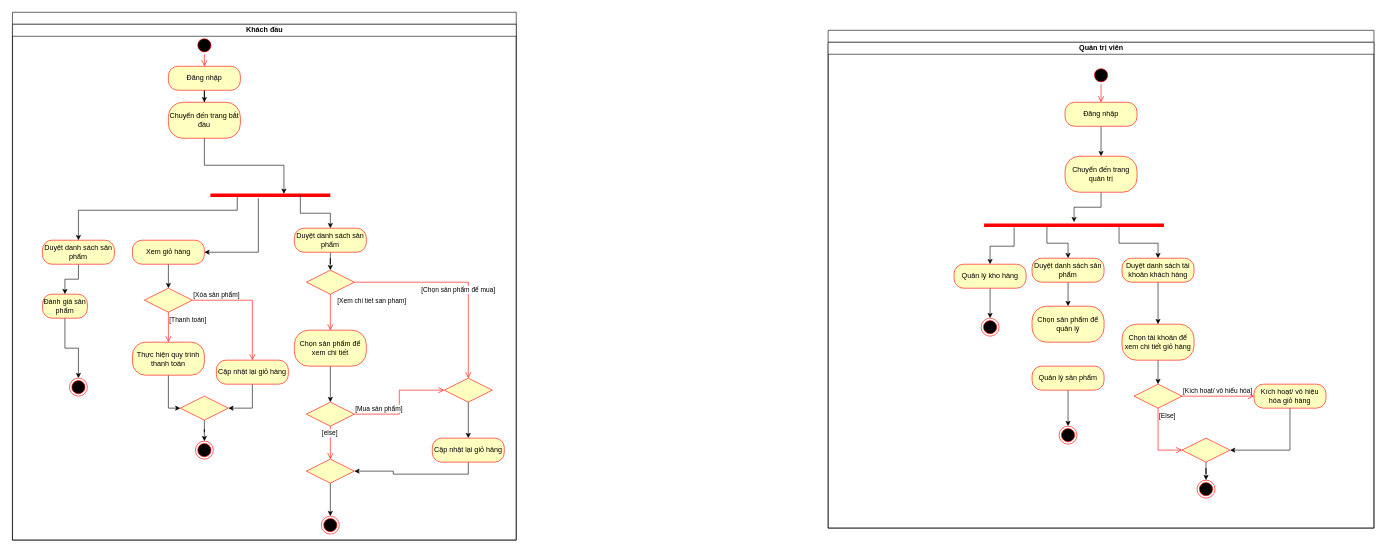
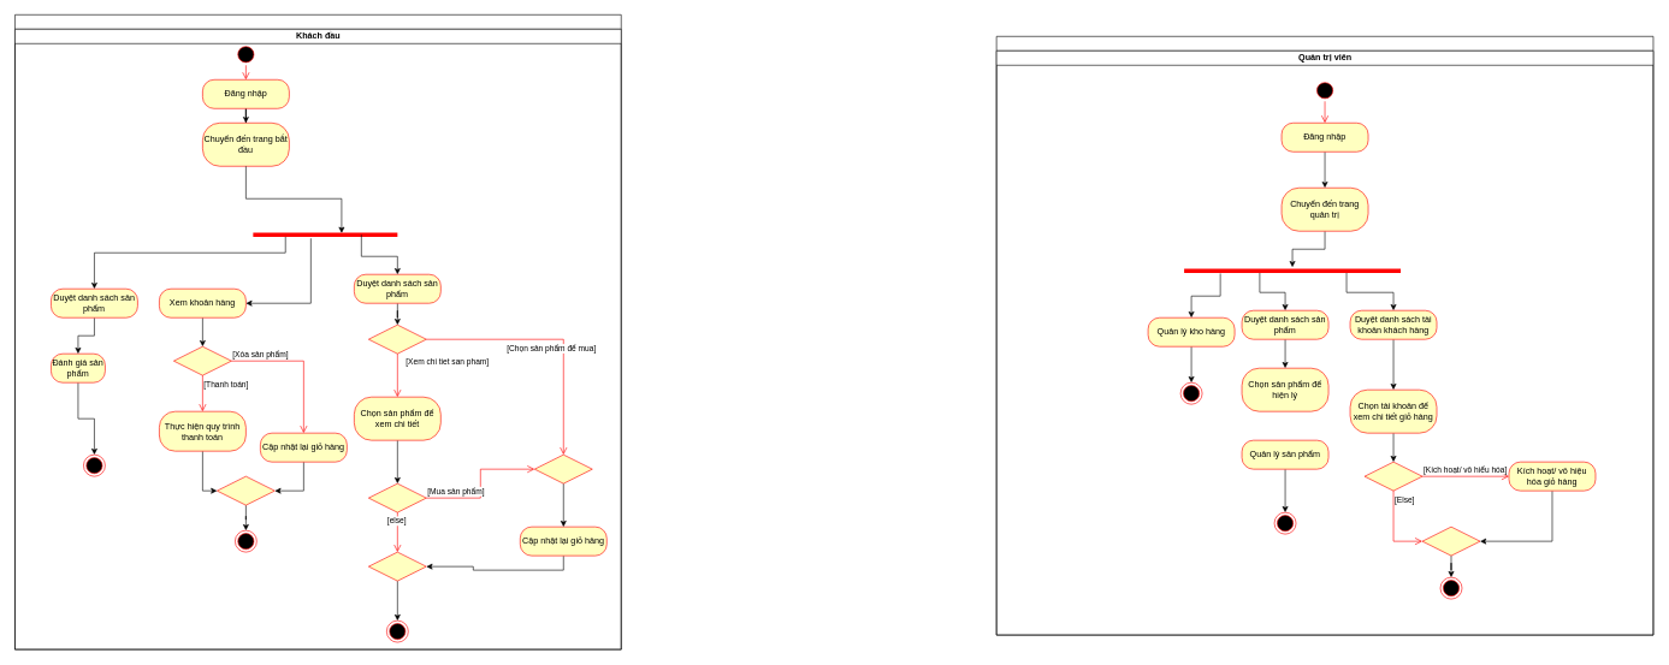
  <mxCell id="0" />
  <mxCell id="1" parent="0" />
  <mxCell id="2" value="" style="swimlane;childLayout=stackLayout;resizeParent=1;resizeParentMax=0;startSize=20;html=1;" parent="1" vertex="1"><mxGeometry x="1380" y="50" width="910" height="830" as="geometry" /></mxCell>
  <mxCell id="3" value="Quản trị viên" style="swimlane;startSize=20;html=1;" parent="2" vertex="1"><mxGeometry y="20" width="910" height="810" as="geometry" /></mxCell>
  <mxCell id="4" value="" style="ellipse;html=1;shape=startState;fillColor=#000000;strokeColor=#ff0000;" parent="3" vertex="1"><mxGeometry x="440.0" y="40" width="30" height="30" as="geometry" /></mxCell>
  <mxCell id="5" value="" style="edgeStyle=orthogonalEdgeStyle;html=1;verticalAlign=bottom;endArrow=open;endSize=8;strokeColor=#ff0000;rounded=0;" parent="3" source="4" target="7" edge="1"><mxGeometry relative="1" as="geometry"><mxPoint x="455.0" y="170" as="targetPoint" /></mxGeometry></mxCell>
  <mxCell id="6" value="" style="edgeStyle=orthogonalEdgeStyle;rounded=0;orthogonalLoop=1;jettySize=auto;html=1;" parent="3" source="7" target="9" edge="1"><mxGeometry relative="1" as="geometry" /></mxCell>
  <mxCell id="7" value="Đăng nhập" style="rounded=1;whiteSpace=wrap;html=1;arcSize=40;fontColor=#000000;fillColor=#ffffc0;strokeColor=#ff0000;" parent="3" vertex="1"><mxGeometry x="395.0" y="100" width="120" height="40" as="geometry" /></mxCell>
  <mxCell id="8" value="" style="edgeStyle=orthogonalEdgeStyle;rounded=0;orthogonalLoop=1;jettySize=auto;html=1;" parent="3" source="9" target="13" edge="1"><mxGeometry relative="1" as="geometry" /></mxCell>
  <mxCell id="9" value="Chuyển đến trang quản trị" style="whiteSpace=wrap;html=1;fillColor=#ffffc0;strokeColor=#ff0000;fontColor=#000000;rounded=1;arcSize=40;" parent="3" vertex="1"><mxGeometry x="395.0" y="190" width="120" height="60" as="geometry" /></mxCell>
  <mxCell id="10" style="edgeStyle=orthogonalEdgeStyle;rounded=0;orthogonalLoop=1;jettySize=auto;html=1;exitX=0.349;exitY=0.394;exitDx=0;exitDy=0;exitPerimeter=0;" parent="3" source="13" target="18" edge="1"><mxGeometry relative="1" as="geometry" /></mxCell>
  <mxCell id="11" style="edgeStyle=orthogonalEdgeStyle;rounded=0;orthogonalLoop=1;jettySize=auto;html=1;exitX=0.75;exitY=0.5;exitDx=0;exitDy=0;exitPerimeter=0;" parent="3" source="13" target="21" edge="1"><mxGeometry relative="1" as="geometry" /></mxCell>
  <mxCell id="12" style="edgeStyle=orthogonalEdgeStyle;rounded=0;orthogonalLoop=1;jettySize=auto;html=1;exitX=0.167;exitY=0.865;exitDx=0;exitDy=0;exitPerimeter=0;" edge="1" parent="3" source="13" target="33"><mxGeometry relative="1" as="geometry" /></mxCell>
  <mxCell id="13" value="" style="shape=line;html=1;strokeWidth=6;strokeColor=#ff0000;" parent="3" vertex="1"><mxGeometry x="260" y="300" width="300" height="10" as="geometry" /></mxCell>
  <mxCell id="14" value="" style="edgeStyle=orthogonalEdgeStyle;rounded=0;orthogonalLoop=1;jettySize=auto;html=1;" parent="3" source="15" target="16" edge="1"><mxGeometry relative="1" as="geometry" /></mxCell>
  <mxCell id="15" value="Quản lý sản phẩm" style="rounded=1;whiteSpace=wrap;html=1;arcSize=40;fontColor=#000000;fillColor=#ffffc0;strokeColor=#ff0000;" parent="3" vertex="1"><mxGeometry x="340.0" y="540" width="120" height="40" as="geometry" /></mxCell>
  <mxCell id="16" value="" style="ellipse;html=1;shape=endState;fillColor=#000000;strokeColor=#ff0000;" parent="3" vertex="1"><mxGeometry x="385.0" y="640" width="30" height="30" as="geometry" /></mxCell>
  <mxCell id="17" value="" style="edgeStyle=orthogonalEdgeStyle;rounded=0;orthogonalLoop=1;jettySize=auto;html=1;" parent="3" source="18" target="19" edge="1"><mxGeometry relative="1" as="geometry" /></mxCell>
  <mxCell id="18" value="Duyệt danh sách sản phẩm" style="rounded=1;whiteSpace=wrap;html=1;arcSize=40;fontColor=#000000;fillColor=#ffffc0;strokeColor=#ff0000;" parent="3" vertex="1"><mxGeometry x="340.0" y="360" width="120" height="40" as="geometry" /></mxCell>
- <mxCell id="19" value="Chọn sản phẩm để quản lý" style="whiteSpace=wrap;html=1;fillColor=#ffffc0;strokeColor=#ff0000;fontColor=#000000;rounded=1;arcSize=40;" parent="3" vertex="1"><mxGeometry x="340.0" y="440" width="120" height="60" as="geometry" /></mxCell>
+ <mxCell id="19" value="Chọn sản phẩm để hiện lý" style="whiteSpace=wrap;html=1;fillColor=#ffffc0;strokeColor=#ff0000;fontColor=#000000;rounded=1;arcSize=40;" parent="3" vertex="1"><mxGeometry x="340.0" y="440" width="120" height="60" as="geometry" /></mxCell>
  <mxCell id="20" value="" style="edgeStyle=orthogonalEdgeStyle;rounded=0;orthogonalLoop=1;jettySize=auto;html=1;" parent="3" source="21" target="23" edge="1"><mxGeometry relative="1" as="geometry" /></mxCell>
  <mxCell id="21" value="Duyệt danh sách tài khoản khách hàng" style="rounded=1;whiteSpace=wrap;html=1;arcSize=40;fontColor=#000000;fillColor=#ffffc0;strokeColor=#ff0000;" parent="3" vertex="1"><mxGeometry x="490.0" y="360" width="120" height="40" as="geometry" /></mxCell>
  <mxCell id="22" value="" style="edgeStyle=orthogonalEdgeStyle;rounded=0;orthogonalLoop=1;jettySize=auto;html=1;" parent="3" source="23" target="24" edge="1"><mxGeometry relative="1" as="geometry" /></mxCell>
  <mxCell id="23" value="Chọn tài khoản để xem chi tiết giỏ hàng" style="whiteSpace=wrap;html=1;fillColor=#ffffc0;strokeColor=#ff0000;fontColor=#000000;rounded=1;arcSize=40;" parent="3" vertex="1"><mxGeometry x="490.0" y="470" width="120" height="60" as="geometry" /></mxCell>
  <mxCell id="24" value="" style="rhombus;whiteSpace=wrap;html=1;fontColor=#000000;fillColor=#ffffc0;strokeColor=#ff0000;" parent="3" vertex="1"><mxGeometry x="510.0" y="570" width="80" height="40" as="geometry" /></mxCell>
  <mxCell id="25" value="[Else]" style="edgeStyle=orthogonalEdgeStyle;html=1;align=left;verticalAlign=top;endArrow=open;endSize=8;strokeColor=#ff0000;rounded=0;entryX=0;entryY=0.5;entryDx=0;entryDy=0;" parent="3" source="24" target="30" edge="1"><mxGeometry x="-1" relative="1" as="geometry"><mxPoint x="555.0" y="660" as="targetPoint" /></mxGeometry></mxCell>
  <mxCell id="26" style="edgeStyle=orthogonalEdgeStyle;rounded=0;orthogonalLoop=1;jettySize=auto;html=1;exitX=0.5;exitY=1;exitDx=0;exitDy=0;entryX=1;entryY=0.5;entryDx=0;entryDy=0;" parent="3" source="27" target="30" edge="1"><mxGeometry relative="1" as="geometry" /></mxCell>
  <mxCell id="27" value="Kích hoạt/ vô hiệu hóa giỏ hàng" style="rounded=1;whiteSpace=wrap;html=1;arcSize=40;fontColor=#000000;fillColor=#ffffc0;strokeColor=#ff0000;" parent="3" vertex="1"><mxGeometry x="710.0" y="570" width="120" height="40" as="geometry" /></mxCell>
  <mxCell id="28" value="[Kích hoạt/ vô hiểu hóa]" style="edgeStyle=orthogonalEdgeStyle;html=1;align=left;verticalAlign=bottom;endArrow=open;endSize=8;strokeColor=#ff0000;rounded=0;" parent="3" source="24" target="27" edge="1"><mxGeometry x="-1" relative="1" as="geometry"><mxPoint x="740.0" y="590" as="targetPoint" /></mxGeometry></mxCell>
  <mxCell id="29" value="" style="edgeStyle=orthogonalEdgeStyle;rounded=0;orthogonalLoop=1;jettySize=auto;html=1;" parent="3" source="30" target="31" edge="1"><mxGeometry relative="1" as="geometry" /></mxCell>
  <mxCell id="30" value="" style="rhombus;whiteSpace=wrap;html=1;fontColor=#000000;fillColor=#ffffc0;strokeColor=#ff0000;" parent="3" vertex="1"><mxGeometry x="590.0" y="660" width="80" height="40" as="geometry" /></mxCell>
  <mxCell id="31" value="" style="ellipse;html=1;shape=endState;fillColor=#000000;strokeColor=#ff0000;" parent="3" vertex="1"><mxGeometry x="615.0" y="730" width="30" height="30" as="geometry" /></mxCell>
  <mxCell id="32" value="" style="edgeStyle=orthogonalEdgeStyle;rounded=0;orthogonalLoop=1;jettySize=auto;html=1;" edge="1" parent="3" source="33" target="34"><mxGeometry relative="1" as="geometry" /></mxCell>
  <mxCell id="33" value="Quản lý kho hàng" style="rounded=1;whiteSpace=wrap;html=1;arcSize=40;fontColor=#000000;fillColor=#ffffc0;strokeColor=#ff0000;" vertex="1" parent="3"><mxGeometry x="210.0" y="370" width="120" height="40" as="geometry" /></mxCell>
  <mxCell id="34" value="" style="ellipse;html=1;shape=endState;fillColor=#000000;strokeColor=#ff0000;" vertex="1" parent="3"><mxGeometry x="255.0" y="460" width="30" height="30" as="geometry" /></mxCell>
  <mxCell id="35" value="" style="swimlane;html=1;childLayout=stackLayout;resizeParent=1;resizeParentMax=0;startSize=20;whiteSpace=wrap;" parent="1" vertex="1"><mxGeometry x="20" y="20" width="840" height="880" as="geometry" /></mxCell>
  <mxCell id="36" value="Khách đầu" style="swimlane;html=1;startSize=20;" parent="35" vertex="1"><mxGeometry y="20" width="840" height="860" as="geometry" /></mxCell>
  <mxCell id="37" value="" style="ellipse;html=1;shape=startState;fillColor=#000000;strokeColor=#ff0000;" parent="36" vertex="1"><mxGeometry x="305" y="20" width="30" height="30" as="geometry" /></mxCell>
  <mxCell id="38" value="" style="edgeStyle=orthogonalEdgeStyle;rounded=0;orthogonalLoop=1;jettySize=auto;html=1;" parent="36" source="39" target="41" edge="1"><mxGeometry relative="1" as="geometry" /></mxCell>
  <mxCell id="39" value="Đăng nhập" style="rounded=1;whiteSpace=wrap;html=1;arcSize=40;fontColor=#000000;fillColor=#ffffc0;strokeColor=#ff0000;" parent="36" vertex="1"><mxGeometry x="260" y="70" width="120" height="40" as="geometry" /></mxCell>
  <mxCell id="40" value="" style="edgeStyle=orthogonalEdgeStyle;html=1;verticalAlign=bottom;endArrow=open;endSize=8;strokeColor=#ff0000;rounded=0;" parent="36" source="37" target="39" edge="1"><mxGeometry relative="1" as="geometry"><mxPoint x="295" y="100" as="targetPoint" /></mxGeometry></mxCell>
  <mxCell id="41" value="Chuyển đến trang bắt đầu" style="whiteSpace=wrap;html=1;fillColor=#ffffc0;strokeColor=#ff0000;fontColor=#000000;rounded=1;arcSize=40;" parent="36" vertex="1"><mxGeometry x="260" y="130" width="120" height="60" as="geometry" /></mxCell>
  <mxCell id="42" style="edgeStyle=orthogonalEdgeStyle;rounded=0;orthogonalLoop=1;jettySize=auto;html=1;" parent="36" source="44" target="64" edge="1"><mxGeometry relative="1" as="geometry"><Array as="points"><mxPoint x="410" y="380" /></Array></mxGeometry></mxCell>
  <mxCell id="43" style="edgeStyle=orthogonalEdgeStyle;rounded=0;orthogonalLoop=1;jettySize=auto;html=1;exitX=0.224;exitY=0.645;exitDx=0;exitDy=0;exitPerimeter=0;" parent="36" source="44" target="79" edge="1"><mxGeometry relative="1" as="geometry"><Array as="points"><mxPoint x="375" y="310" /><mxPoint x="110" y="310" /></Array></mxGeometry></mxCell>
  <mxCell id="44" value="" style="shape=line;html=1;strokeWidth=6;strokeColor=#ff0000;" parent="36" vertex="1"><mxGeometry x="330" y="280" width="200" height="10" as="geometry" /></mxCell>
  <mxCell id="45" style="edgeStyle=orthogonalEdgeStyle;rounded=0;orthogonalLoop=1;jettySize=auto;html=1;exitX=0.5;exitY=1;exitDx=0;exitDy=0;entryX=0.613;entryY=0.267;entryDx=0;entryDy=0;entryPerimeter=0;" parent="36" source="41" target="44" edge="1"><mxGeometry relative="1" as="geometry"><mxPoint x="410" y="240" as="targetPoint" /></mxGeometry></mxCell>
  <mxCell id="46" value="" style="edgeStyle=orthogonalEdgeStyle;rounded=0;orthogonalLoop=1;jettySize=auto;html=1;" parent="36" source="47" target="48" edge="1"><mxGeometry relative="1" as="geometry" /></mxCell>
  <mxCell id="47" value="Chọn sản phẩm để xem chi tiết" style="whiteSpace=wrap;html=1;fillColor=#ffffc0;strokeColor=#ff0000;fontColor=#000000;rounded=1;arcSize=40;" parent="36" vertex="1"><mxGeometry x="470" y="510" width="120" height="60" as="geometry" /></mxCell>
  <mxCell id="48" value="" style="rhombus;whiteSpace=wrap;html=1;fontColor=#000000;fillColor=#ffffc0;strokeColor=#ff0000;" parent="36" vertex="1"><mxGeometry x="490" y="630" width="80" height="40" as="geometry" /></mxCell>
  <mxCell id="49" value="[Mua sản phẩm]" style="edgeStyle=orthogonalEdgeStyle;html=1;align=left;verticalAlign=bottom;endArrow=open;endSize=8;strokeColor=#ff0000;rounded=0;" parent="36" source="48" target="56" edge="1"><mxGeometry x="-1" relative="1" as="geometry"><mxPoint x="670" y="590" as="targetPoint" /></mxGeometry></mxCell>
  <mxCell id="50" value="" style="rhombus;whiteSpace=wrap;html=1;fontColor=#000000;fillColor=#ffffc0;strokeColor=#ff0000;" parent="36" vertex="1"><mxGeometry x="490" y="410" width="80" height="40" as="geometry" /></mxCell>
  <mxCell id="51" style="edgeStyle=orthogonalEdgeStyle;rounded=0;orthogonalLoop=1;jettySize=auto;html=1;exitX=0.5;exitY=1;exitDx=0;exitDy=0;" edge="1" parent="36" source="52" target="81"><mxGeometry relative="1" as="geometry" /></mxCell>
  <mxCell id="52" value="Cập nhật lại giỏ hảng" style="rounded=1;whiteSpace=wrap;html=1;arcSize=40;fontColor=#000000;fillColor=#ffffc0;strokeColor=#ff0000;" parent="36" vertex="1"><mxGeometry x="700" y="690" width="120" height="40" as="geometry" /></mxCell>
  <mxCell id="53" value="[Chọn sản phẩm để mua]" style="edgeStyle=orthogonalEdgeStyle;html=1;align=left;verticalAlign=top;endArrow=open;endSize=8;strokeColor=#ff0000;rounded=0;entryX=0.5;entryY=0;entryDx=0;entryDy=0;" parent="36" source="50" target="56" edge="1"><mxGeometry x="-0.373" relative="1" as="geometry"><mxPoint x="750" y="460" as="targetPoint" /><mxPoint as="offset" /></mxGeometry></mxCell>
  <mxCell id="54" value="[Xem chi tiet san pham]" style="edgeStyle=orthogonalEdgeStyle;html=1;align=left;verticalAlign=bottom;endArrow=open;endSize=8;strokeColor=#ff0000;rounded=0;" parent="36" source="50" target="47" edge="1"><mxGeometry x="-0.333" y="10" relative="1" as="geometry"><mxPoint x="620" y="360" as="targetPoint" /><mxPoint as="offset" /></mxGeometry></mxCell>
  <mxCell id="55" value="" style="edgeStyle=orthogonalEdgeStyle;rounded=0;orthogonalLoop=1;jettySize=auto;html=1;" parent="36" source="56" target="52" edge="1"><mxGeometry relative="1" as="geometry" /></mxCell>
  <mxCell id="56" value="" style="rhombus;whiteSpace=wrap;html=1;fontColor=#000000;fillColor=#ffffc0;strokeColor=#ff0000;" parent="36" vertex="1"><mxGeometry x="720" y="590" width="80" height="40" as="geometry" /></mxCell>
  <mxCell id="57" value="" style="edgeStyle=orthogonalEdgeStyle;rounded=0;orthogonalLoop=1;jettySize=auto;html=1;" parent="36" source="58" target="50" edge="1"><mxGeometry relative="1" as="geometry" /></mxCell>
  <mxCell id="58" value="Duyệt danh sách sản phẩm" style="rounded=1;whiteSpace=wrap;html=1;arcSize=40;fontColor=#000000;fillColor=#ffffc0;strokeColor=#ff0000;" parent="36" vertex="1"><mxGeometry x="470" y="340" width="120" height="40" as="geometry" /></mxCell>
  <mxCell id="59" style="edgeStyle=orthogonalEdgeStyle;rounded=0;orthogonalLoop=1;jettySize=auto;html=1;exitX=0.75;exitY=0.5;exitDx=0;exitDy=0;exitPerimeter=0;" parent="36" source="44" target="58" edge="1"><mxGeometry relative="1" as="geometry" /></mxCell>
  <mxCell id="60" value="" style="ellipse;html=1;shape=endState;fillColor=#000000;strokeColor=#ff0000;" parent="36" vertex="1"><mxGeometry x="515" y="820" width="30" height="30" as="geometry" /></mxCell>
  <mxCell id="61" value="" style="edgeStyle=orthogonalEdgeStyle;html=1;align=left;verticalAlign=top;endArrow=open;endSize=8;strokeColor=#ff0000;rounded=0;" parent="36" source="48" target="81" edge="1"><mxGeometry x="0.692" y="60" relative="1" as="geometry"><mxPoint x="530" y="740" as="targetPoint" /><mxPoint as="offset" /></mxGeometry></mxCell>
  <mxCell id="62" value="[else]" style="edgeLabel;html=1;align=center;verticalAlign=middle;resizable=0;points=[];" vertex="1" connectable="0" parent="61"><mxGeometry x="-0.6" y="-2" relative="1" as="geometry"><mxPoint as="offset" /></mxGeometry></mxCell>
  <mxCell id="63" value="" style="edgeStyle=orthogonalEdgeStyle;rounded=0;orthogonalLoop=1;jettySize=auto;html=1;" parent="36" source="64" target="66" edge="1"><mxGeometry relative="1" as="geometry" /></mxCell>
- <mxCell id="64" value="Xem giỏ hàng" style="rounded=1;whiteSpace=wrap;html=1;arcSize=40;fontColor=#000000;fillColor=#ffffc0;strokeColor=#ff0000;" parent="36" vertex="1"><mxGeometry x="200" y="360" width="120" height="40" as="geometry" /></mxCell>
+ <mxCell id="64" value="Xem khoản hàng" style="rounded=1;whiteSpace=wrap;html=1;arcSize=40;fontColor=#000000;fillColor=#ffffc0;strokeColor=#ff0000;" parent="36" vertex="1"><mxGeometry x="200" y="360" width="120" height="40" as="geometry" /></mxCell>
  <mxCell id="65" value="" style="ellipse;html=1;shape=endState;fillColor=#000000;strokeColor=#ff0000;" parent="36" vertex="1"><mxGeometry x="305" y="695" width="30" height="30" as="geometry" /></mxCell>
  <mxCell id="66" value="" style="rhombus;whiteSpace=wrap;html=1;fontColor=#000000;fillColor=#ffffc0;strokeColor=#ff0000;" parent="36" vertex="1"><mxGeometry x="220" y="440" width="80" height="40" as="geometry" /></mxCell>
  <mxCell id="67" style="edgeStyle=orthogonalEdgeStyle;rounded=0;orthogonalLoop=1;jettySize=auto;html=1;entryX=0;entryY=0.5;entryDx=0;entryDy=0;" parent="36" source="68" target="74" edge="1"><mxGeometry relative="1" as="geometry" /></mxCell>
  <mxCell id="68" value="Thực hiện quy trình thanh toán" style="rounded=1;whiteSpace=wrap;html=1;arcSize=40;fontColor=#000000;fillColor=#ffffc0;strokeColor=#ff0000;" parent="36" vertex="1"><mxGeometry x="200" y="530" width="120" height="55" as="geometry" /></mxCell>
  <mxCell id="69" value="[Thanh toán]" style="edgeStyle=orthogonalEdgeStyle;html=1;align=left;verticalAlign=top;endArrow=open;endSize=8;strokeColor=#ff0000;rounded=0;" parent="36" source="66" target="68" edge="1"><mxGeometry x="-1" relative="1" as="geometry"><mxPoint x="260" y="540" as="targetPoint" /></mxGeometry></mxCell>
  <mxCell id="70" style="edgeStyle=orthogonalEdgeStyle;rounded=0;orthogonalLoop=1;jettySize=auto;html=1;exitX=0.5;exitY=1;exitDx=0;exitDy=0;entryX=1;entryY=0.5;entryDx=0;entryDy=0;" parent="36" source="71" target="74" edge="1"><mxGeometry relative="1" as="geometry" /></mxCell>
  <mxCell id="71" value="Cập nhật lại giỏ hàng" style="rounded=1;whiteSpace=wrap;html=1;arcSize=40;fontColor=#000000;fillColor=#ffffc0;strokeColor=#ff0000;" parent="36" vertex="1"><mxGeometry x="340" y="560" width="120" height="40" as="geometry" /></mxCell>
  <mxCell id="72" value="[Xóa sản phẩm]" style="edgeStyle=orthogonalEdgeStyle;html=1;align=left;verticalAlign=bottom;endArrow=open;endSize=8;strokeColor=#ff0000;rounded=0;" parent="36" source="66" target="71" edge="1"><mxGeometry x="-1" relative="1" as="geometry"><mxPoint x="400" y="460" as="targetPoint" /></mxGeometry></mxCell>
  <mxCell id="73" style="edgeStyle=orthogonalEdgeStyle;rounded=0;orthogonalLoop=1;jettySize=auto;html=1;exitX=0.5;exitY=1;exitDx=0;exitDy=0;" parent="36" source="74" target="65" edge="1"><mxGeometry relative="1" as="geometry" /></mxCell>
  <mxCell id="74" value="" style="rhombus;whiteSpace=wrap;html=1;fontColor=#000000;fillColor=#ffffc0;strokeColor=#ff0000;" parent="36" vertex="1"><mxGeometry x="280" y="620" width="80" height="40" as="geometry" /></mxCell>
  <mxCell id="75" value="" style="edgeStyle=orthogonalEdgeStyle;rounded=0;orthogonalLoop=1;jettySize=auto;html=1;" parent="36" source="76" target="77" edge="1"><mxGeometry relative="1" as="geometry" /></mxCell>
  <mxCell id="76" value="Đánh giá sản phẩm" style="rounded=1;whiteSpace=wrap;html=1;arcSize=40;fontColor=#000000;fillColor=#ffffc0;strokeColor=#ff0000;" parent="36" vertex="1"><mxGeometry x="50" y="450" width="75" height="40" as="geometry" /></mxCell>
  <mxCell id="77" value="" style="ellipse;html=1;shape=endState;fillColor=#000000;strokeColor=#ff0000;" parent="36" vertex="1"><mxGeometry x="95" y="590" width="30" height="30" as="geometry" /></mxCell>
  <mxCell id="78" value="" style="edgeStyle=orthogonalEdgeStyle;rounded=0;orthogonalLoop=1;jettySize=auto;html=1;" parent="36" source="79" target="76" edge="1"><mxGeometry relative="1" as="geometry" /></mxCell>
  <mxCell id="79" value="Duyệt danh sách sản phẩm" style="rounded=1;whiteSpace=wrap;html=1;arcSize=40;fontColor=#000000;fillColor=#ffffc0;strokeColor=#ff0000;" parent="36" vertex="1"><mxGeometry x="50" y="360" width="120" height="40" as="geometry" /></mxCell>
  <mxCell id="80" value="" style="edgeStyle=orthogonalEdgeStyle;rounded=0;orthogonalLoop=1;jettySize=auto;html=1;" edge="1" parent="36" source="81" target="60"><mxGeometry relative="1" as="geometry" /></mxCell>
  <mxCell id="81" value="" style="rhombus;whiteSpace=wrap;html=1;fontColor=#000000;fillColor=#ffffc0;strokeColor=#ff0000;" vertex="1" parent="36"><mxGeometry x="490" y="725" width="80" height="40" as="geometry" /></mxCell>
